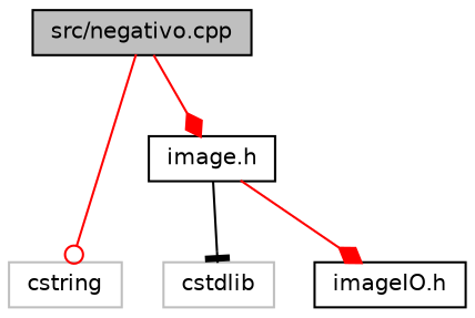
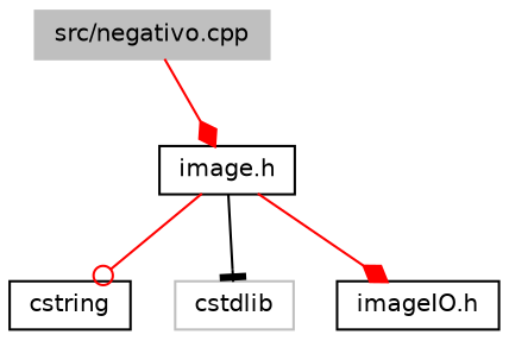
  digraph {
    node [color=black fillcolor=white fontname=Helvetica fontsize=10 shape=record style=filled]
    edge [arrowhead=diamond color=red fontname=Helvetica fontsize=10 labelfontname=Helvetica labelfontsize=10 style=solid]
-   n1 [fillcolor=grey75 fontcolor=black height=0.2 label="src/negativo.cpp" width=0.4]
-   n2 [color=grey75 height=0.2 label=cstring width=0.4]
+   n1 [color=grey75 fillcolor=grey75 fontcolor=black height=0.2 label="src/negativo.cpp" width=0.4]
+   n2 [height=0.2 label=cstring width=0.4]
    n3 [height=0.2 label="image.h" width=0.4]
    n4 [color=grey75 height=0.2 label=cstdlib width=0.4]
    n5 [height=0.2 label="imageIO.h" width=0.4]
-   n1 -> n2 [arrowhead=odot]
+   n3 -> n2 [arrowhead=odot]
    n1 -> n3
    n3 -> n4 [arrowhead=tee color=black]
    n3 -> n5
  }
